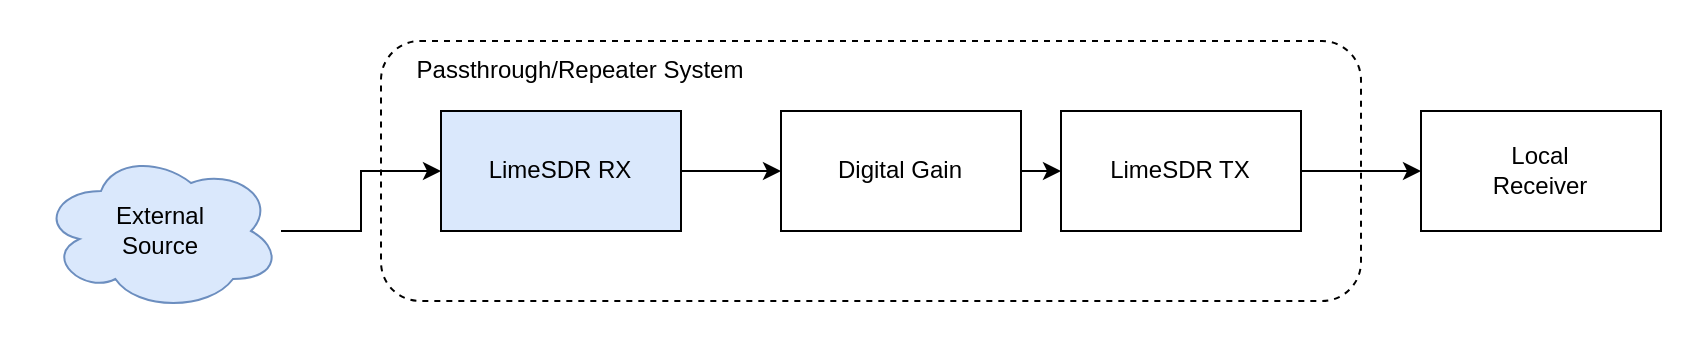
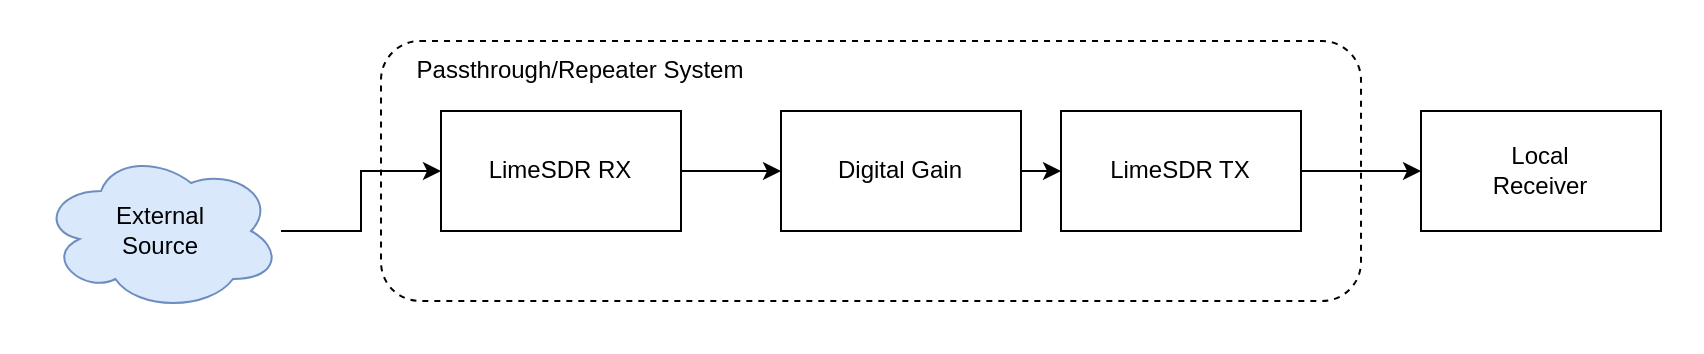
  <mxCell id="0" />
  <mxCell id="1" parent="0" />
  <mxCell id="2" value="" style="edgeStyle=orthogonalEdgeStyle;rounded=0;orthogonalLoop=1;jettySize=auto;html=1;" edge="1" parent="1" source="3" target="6"><mxGeometry relative="1" as="geometry" /></mxCell>
  <mxCell id="3" value="&lt;div&gt;External&lt;/div&gt;&lt;div&gt;Source&lt;/div&gt;" style="ellipse;shape=cloud;whiteSpace=wrap;html=1;fillColor=#dae8fc;strokeColor=#6c8ebf;" vertex="1" parent="1"><mxGeometry x="20" y="75" width="120" height="80" as="geometry" /></mxCell>
  <mxCell id="4" value="" style="rounded=1;whiteSpace=wrap;html=1;dashed=1;gradientColor=#ffffff;fillColor=none;" vertex="1" parent="1"><mxGeometry x="190" y="20" width="490" height="130" as="geometry" /></mxCell>
  <mxCell id="5" value="" style="edgeStyle=orthogonalEdgeStyle;rounded=0;orthogonalLoop=1;jettySize=auto;html=1;" edge="1" parent="1" source="6" target="7"><mxGeometry relative="1" as="geometry" /></mxCell>
- <mxCell id="6" value="LimeSDR RX" style="rounded=0;whiteSpace=wrap;html=1;fillColor=#dae8fc;" vertex="1" parent="1"><mxGeometry x="220" y="55" width="120" height="60" as="geometry" /></mxCell>
+ <mxCell id="6" value="LimeSDR RX" style="rounded=0;whiteSpace=wrap;html=1;" vertex="1" parent="1"><mxGeometry x="220" y="55" width="120" height="60" as="geometry" /></mxCell>
  <mxCell id="7" value="Digital Gain" style="rounded=0;whiteSpace=wrap;html=1;" vertex="1" parent="1"><mxGeometry x="390" y="55" width="120" height="60" as="geometry" /></mxCell>
  <mxCell id="8" value="" style="edgeStyle=orthogonalEdgeStyle;rounded=0;orthogonalLoop=1;jettySize=auto;html=1;" edge="1" parent="1" source="9" target="10"><mxGeometry relative="1" as="geometry" /></mxCell>
  <mxCell id="9" value="LimeSDR TX" style="rounded=0;whiteSpace=wrap;html=1;" vertex="1" parent="1"><mxGeometry x="530" y="55" width="120" height="60" as="geometry" /></mxCell>
  <mxCell id="10" value="&lt;div&gt;Local&lt;/div&gt;&lt;div&gt;Receiver&lt;br&gt;&lt;/div&gt;" style="rounded=0;whiteSpace=wrap;html=1;fillColor=none;gradientColor=#ffffff;" vertex="1" parent="1"><mxGeometry x="710" y="55" width="120" height="60" as="geometry" /></mxCell>
  <mxCell id="11" value="" style="endArrow=classic;html=1;entryX=0;entryY=0.5;entryDx=0;entryDy=0;exitX=1;exitY=0.5;exitDx=0;exitDy=0;" edge="1" parent="1" source="7" target="9"><mxGeometry width="50" height="50" relative="1" as="geometry"><mxPoint x="445" y="-75" as="sourcePoint" /><mxPoint x="495" y="-125" as="targetPoint" /></mxGeometry></mxCell>
  <mxCell id="12" value="Passthrough/Repeater System" style="text;html=1;strokeColor=none;fillColor=none;align=center;verticalAlign=middle;whiteSpace=wrap;rounded=0;" vertex="1" parent="1"><mxGeometry x="130" y="25" width="320" height="20" as="geometry" /></mxCell>
